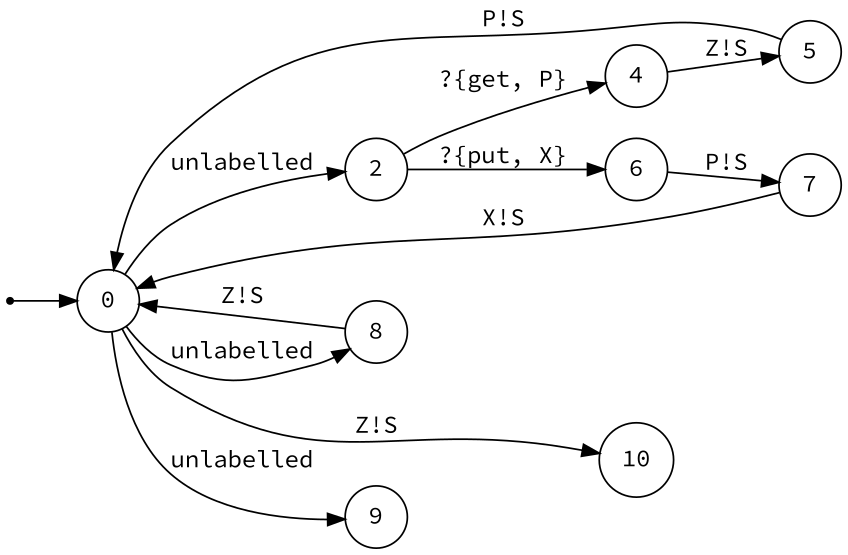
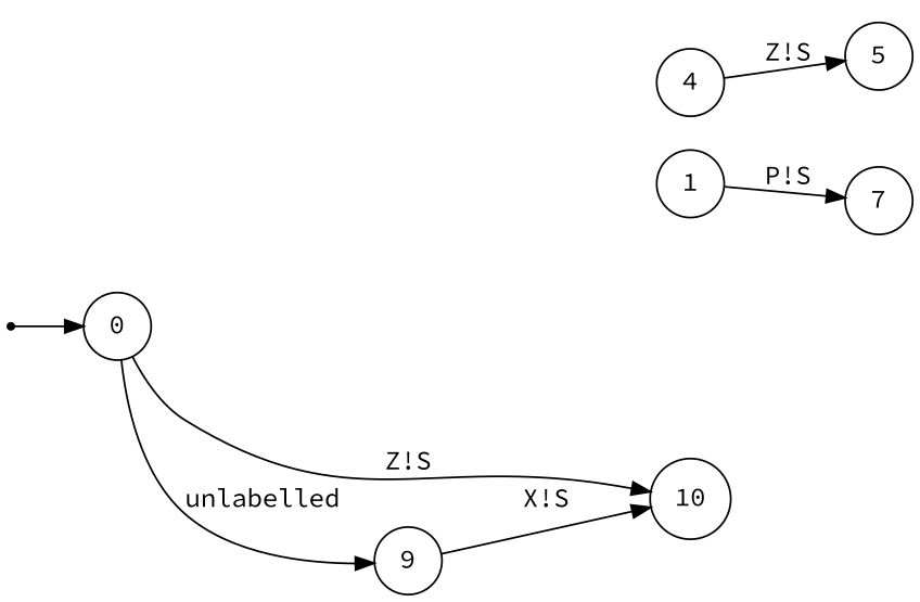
  digraph {
    fontname="Source Code Pro"
    rankdir=LR
    node [fontname="Source Code Pro" shape=circle]
    edge [fontname="Source Code Pro"]
    START [shape=point]
    0
-   2
-   8
    9
    10
    4
-   6
+   6 [label=1]
    5
    7
    START -> 0
-   0 -> 2 [label=unlabelled]
-   0 -> 8 [label=unlabelled]
    0 -> 9 [label=unlabelled]
    0 -> 10 [label="Z!S"]
-   2 -> 4 [label="?{get, P}"]
-   2 -> 6 [label="?{put, X}"]
-   8 -> 0 [label="Z!S"]
+   9 -> 10 [label="X!S"]
    4 -> 5 [label="Z!S"]
    6 -> 7 [label="P!S"]
-   5 -> 0 [label="P!S"]
-   7 -> 0 [label="X!S"]
  }
